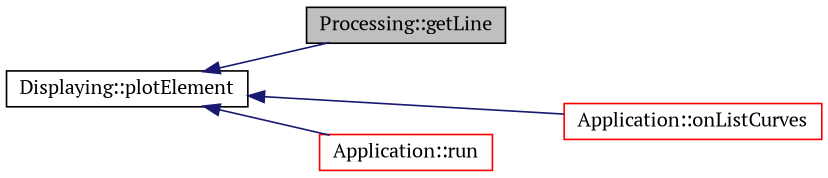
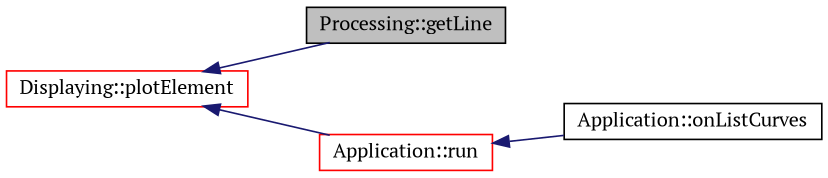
  digraph {
    fontname="PT Serif"
    rankdir=LR
    node [color=black fillcolor=white fontname="PT Serif" fontsize=12 shape=record style=filled]
    edge [color=midnightblue dir=back fontname="PT Serif" fontsize=12 labelfontname=Helvetica labelfontsize=12 style=solid]
    n1 [fillcolor=grey75 fontcolor=black height=0.2 label="Processing::getLine" width=0.4]
-   n2 [height=0.2 label="Displaying::plotElement" width=0.4]
-   n3 [color=red height=0.2 label="Application::onListCurves" width=0.4]
+   n2 [color=red height=0.2 label="Displaying::plotElement" width=0.4]
+   n3 [height=0.2 label="Application::onListCurves" width=0.4]
    n4 [color=red height=0.2 label="Application::run" width=0.4]
    n2 -> n1
-   n2 -> n3
+   n4 -> n3
    n2 -> n4
  }
